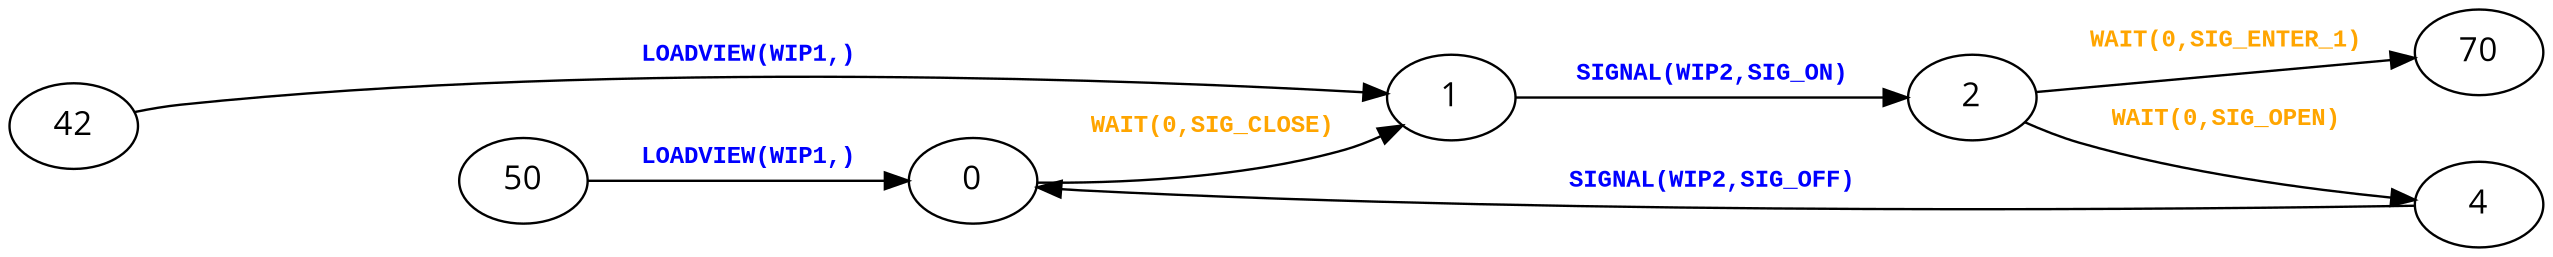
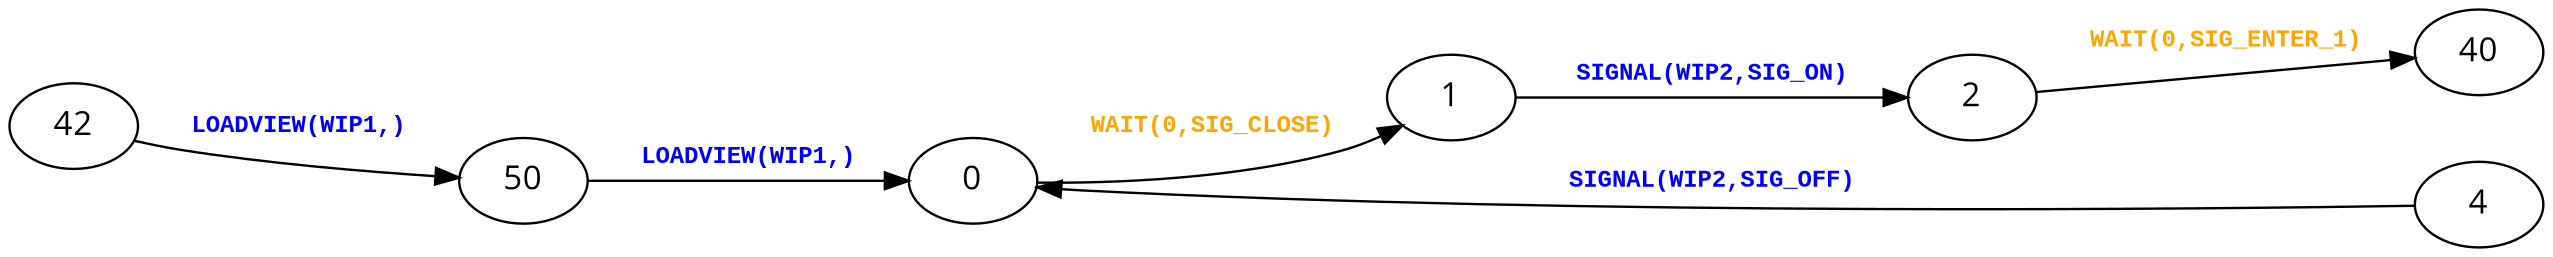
  digraph {
    fontname="Open Sans"
    rankdir=LR
    node [fontname="Open Sans" shape=oval]
    edge [fontcolor=blue fontname="Open Sans"]
    0
    1
    50
    2
    n5 [label=4]
-   70
+   70 [label=40]
    n7 [label=42]
    0 -> 1 [fontcolor=orange label=< <table border="0"><tr><td><font face="Courier New" point-size="10"><b>WAIT(0,SIG_CLOSE)<br align="left"/></b></font></td></tr> </table>>]
    1 -> 2 [label=< <table border="0"><tr><td><font face="Courier New" point-size="10"><b>SIGNAL(WIP2,SIG_ON)<br align="left"/></b></font></td></tr> </table>>]
    50 -> 0 [label=< <table border="0"><tr><td><font face="Courier New" point-size="10"><b>LOADVIEW(WIP1,)<br align="left"/></b></font></td></tr> </table>>]
-   2 -> n5 [fontcolor=orange label=< <table border="0"><tr><td><font face="Courier New" point-size="10"><b>WAIT(0,SIG_OPEN)<br align="left"/></b></font></td></tr> </table>>]
    2 -> 70 [fontcolor=orange label=< <table border="0"><tr><td><font face="Courier New" point-size="10"><b>WAIT(0,SIG_ENTER_1)<br align="left"/></b></font></td></tr> </table>>]
    n5 -> 0 [label=< <table border="0"><tr><td><font face="Courier New" point-size="10"><b>SIGNAL(WIP2,SIG_OFF)<br align="left"/></b></font></td></tr> </table>>]
-   n7 -> 1 [label=< <table border="0"><tr><td><font face="Courier New" point-size="10"><b>LOADVIEW(WIP1,)<br align="left"/></b></font></td></tr> </table>>]
+   n7 -> 50 [label=< <table border="0"><tr><td><font face="Courier New" point-size="10"><b>LOADVIEW(WIP1,)<br align="left"/></b></font></td></tr> </table>>]
  }
